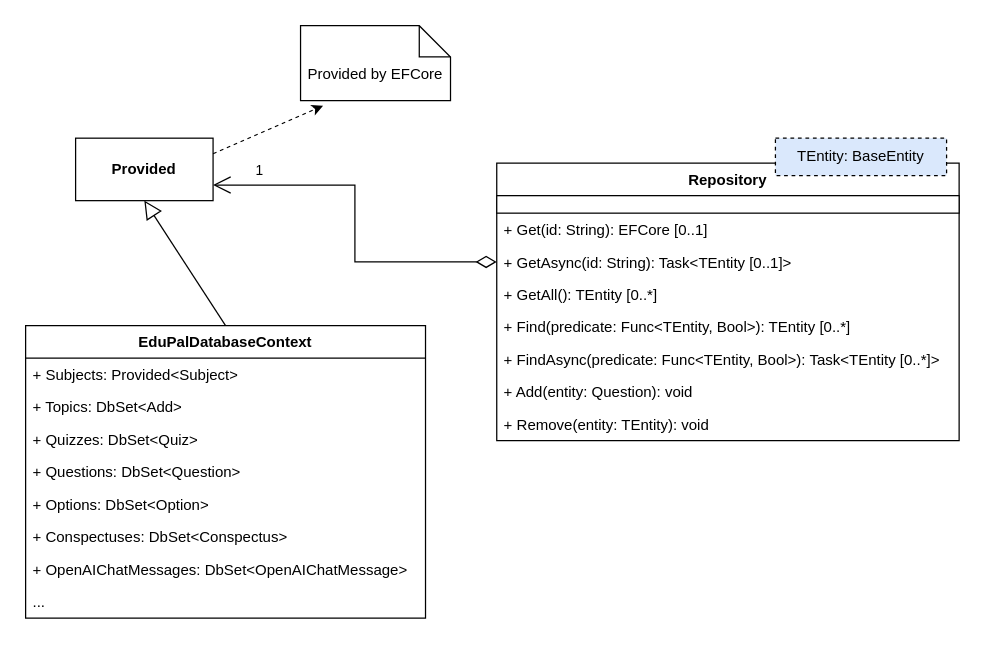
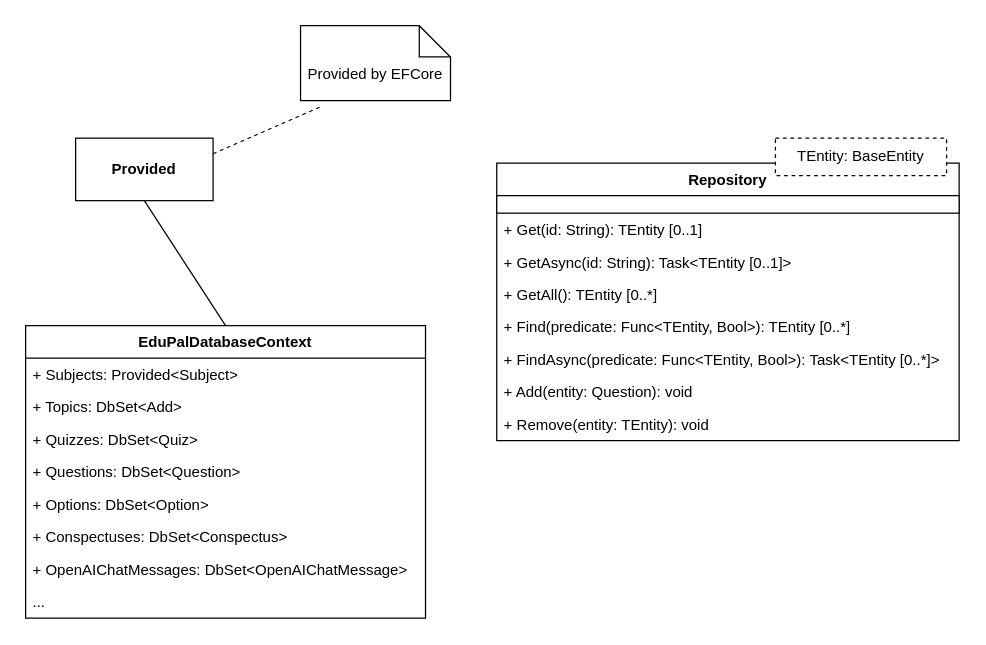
  <mxCell id="0" />
  <mxCell id="1" parent="0" />
  <mxCell id="2" value="&lt;b&gt;Provided&lt;/b&gt;" style="html=1;whiteSpace=wrap;" parent="1" vertex="1"><mxGeometry x="60" y="110" width="110" height="50" as="geometry" /></mxCell>
  <mxCell id="3" value="Provided by EFCore" style="shape=note2;boundedLbl=1;whiteSpace=wrap;html=1;size=25;verticalAlign=top;align=center;" parent="1" vertex="1"><mxGeometry x="240" y="20" width="120" height="60" as="geometry" /></mxCell>
- <mxCell id="4" value="" style="endArrow=classic;dashed=1;html=1;rounded=0;exitX=1;exitY=0.25;exitDx=0;exitDy=0;entryX=0.15;entryY=1.067;entryDx=0;entryDy=0;entryPerimeter=0;" parent="1" source="2" target="3" edge="1"><mxGeometry width="50" height="50" relative="1" as="geometry"><mxPoint x="230" y="160" as="sourcePoint" /><mxPoint x="280" y="110" as="targetPoint" /></mxGeometry></mxCell>
+ <mxCell id="4" value="" style="endArrow=none;dashed=1;html=1;rounded=0;exitX=1;exitY=0.25;exitDx=0;exitDy=0;entryX=0.15;entryY=1.067;entryDx=0;entryDy=0;entryPerimeter=0;" parent="1" source="2" target="3" edge="1"><mxGeometry width="50" height="50" relative="1" as="geometry"><mxPoint x="230" y="160" as="sourcePoint" /><mxPoint x="280" y="110" as="targetPoint" /></mxGeometry></mxCell>
  <mxCell id="5" value="EduPalDatabaseContext" style="swimlane;fontStyle=1;align=center;verticalAlign=top;childLayout=stackLayout;horizontal=1;startSize=26;horizontalStack=0;resizeParent=1;resizeParentMax=0;resizeLast=0;collapsible=1;marginBottom=0;whiteSpace=wrap;html=1;" parent="1" vertex="1"><mxGeometry x="20" y="260" width="320" height="234" as="geometry" /></mxCell>
  <mxCell id="6" value="+ Subjects: Provided&amp;lt;Subject&amp;gt;" style="text;strokeColor=none;fillColor=none;align=left;verticalAlign=top;spacingLeft=4;spacingRight=4;overflow=hidden;rotatable=0;points=[[0,0.5],[1,0.5]];portConstraint=eastwest;whiteSpace=wrap;html=1;" parent="5" vertex="1"><mxGeometry y="26" width="320" height="26" as="geometry" /></mxCell>
  <mxCell id="7" value="+ Topics: DbSet&amp;lt;Add&amp;gt;" style="text;strokeColor=none;fillColor=none;align=left;verticalAlign=top;spacingLeft=4;spacingRight=4;overflow=hidden;rotatable=0;points=[[0,0.5],[1,0.5]];portConstraint=eastwest;whiteSpace=wrap;html=1;" parent="5" vertex="1"><mxGeometry y="52" width="320" height="26" as="geometry" /></mxCell>
  <mxCell id="8" value="+ Quizzes: DbSet&lt;Quiz&gt;" style="text;strokeColor=none;fillColor=none;align=left;verticalAlign=top;spacingLeft=4;spacingRight=4;overflow=hidden;rotatable=0;points=[[0,0.5],[1,0.5]];portConstraint=eastwest;" vertex="1" parent="5"><mxGeometry y="78" width="320" height="26" as="geometry" /></mxCell>
  <mxCell id="9" value="+ Questions: DbSet&lt;Question&gt;" style="text;strokeColor=none;fillColor=none;align=left;verticalAlign=top;spacingLeft=4;spacingRight=4;overflow=hidden;rotatable=0;points=[[0,0.5],[1,0.5]];portConstraint=eastwest;" vertex="1" parent="5"><mxGeometry y="104" width="320" height="26" as="geometry" /></mxCell>
  <mxCell id="10" value="+ Options: DbSet&lt;Option&gt;" style="text;strokeColor=none;fillColor=none;align=left;verticalAlign=top;spacingLeft=4;spacingRight=4;overflow=hidden;rotatable=0;points=[[0,0.5],[1,0.5]];portConstraint=eastwest;" vertex="1" parent="5"><mxGeometry y="130" width="320" height="26" as="geometry" /></mxCell>
  <mxCell id="11" value="+ Conspectuses: DbSet&amp;lt;Conspectus&amp;gt;" style="text;strokeColor=none;fillColor=none;align=left;verticalAlign=top;spacingLeft=4;spacingRight=4;overflow=hidden;rotatable=0;points=[[0,0.5],[1,0.5]];portConstraint=eastwest;whiteSpace=wrap;html=1;" parent="5" vertex="1"><mxGeometry y="156" width="320" height="26" as="geometry" /></mxCell>
  <mxCell id="12" value="+ OpenAIChatMessages: DbSet&amp;lt;OpenAIChatMessage&amp;gt;" style="text;strokeColor=none;fillColor=none;align=left;verticalAlign=top;spacingLeft=4;spacingRight=4;overflow=hidden;rotatable=0;points=[[0,0.5],[1,0.5]];portConstraint=eastwest;whiteSpace=wrap;html=1;" parent="5" vertex="1"><mxGeometry y="182" width="320" height="26" as="geometry" /></mxCell>
  <mxCell id="13" value="..." style="text;strokeColor=none;fillColor=none;align=left;verticalAlign=top;spacingLeft=4;spacingRight=4;overflow=hidden;rotatable=0;points=[[0,0.5],[1,0.5]];portConstraint=eastwest;" vertex="1" parent="5"><mxGeometry y="208" width="320" height="26" as="geometry" /></mxCell>
- <mxCell id="14" value="" style="edgeStyle=none;html=1;endSize=12;endArrow=block;endFill=0;rounded=0;entryX=0.5;entryY=1;entryDx=0;entryDy=0;exitX=0.5;exitY=0;exitDx=0;exitDy=0;" parent="1" source="5" target="2" edge="1"><mxGeometry width="160" relative="1" as="geometry"><mxPoint x="280" y="130" as="sourcePoint" /><mxPoint x="440" y="130" as="targetPoint" /></mxGeometry></mxCell>
+ <mxCell id="14" value="" style="edgeStyle=none;html=1;endSize=12;endArrow=none;endFill=0;rounded=0;entryX=0.5;entryY=1;entryDx=0;entryDy=0;exitX=0.5;exitY=0;exitDx=0;exitDy=0;" parent="1" source="5" target="2" edge="1"><mxGeometry width="160" relative="1" as="geometry"><mxPoint x="280" y="130" as="sourcePoint" /><mxPoint x="440" y="130" as="targetPoint" /></mxGeometry></mxCell>
  <mxCell id="15" value="" style="group" parent="1" vertex="1" connectable="0"><mxGeometry x="397" y="110" width="370" height="176" as="geometry" /></mxCell>
  <mxCell id="16" value="Repository" style="swimlane;fontStyle=1;align=center;verticalAlign=top;childLayout=stackLayout;horizontal=1;startSize=26;horizontalStack=0;resizeParent=1;resizeParentMax=0;resizeLast=0;collapsible=1;marginBottom=0;whiteSpace=wrap;html=1;" parent="15" vertex="1"><mxGeometry y="20" width="370" height="222" as="geometry" /></mxCell>
  <mxCell id="17" value="" style="html=1;whiteSpace=wrap;" parent="16" vertex="1"><mxGeometry y="26" width="370" height="14" as="geometry" /></mxCell>
- <mxCell id="18" value="+ Get(id: String): EFCore [0..1]" style="text;strokeColor=none;fillColor=none;align=left;verticalAlign=top;spacingLeft=4;spacingRight=4;overflow=hidden;rotatable=0;points=[[0,0.5],[1,0.5]];portConstraint=eastwest;whiteSpace=wrap;html=1;" parent="16" vertex="1"><mxGeometry y="40" width="370" height="26" as="geometry" /></mxCell>
+ <mxCell id="18" value="+ Get(id: String): TEntity [0..1]" style="text;strokeColor=none;fillColor=none;align=left;verticalAlign=top;spacingLeft=4;spacingRight=4;overflow=hidden;rotatable=0;points=[[0,0.5],[1,0.5]];portConstraint=eastwest;whiteSpace=wrap;html=1;" parent="16" vertex="1"><mxGeometry y="40" width="370" height="26" as="geometry" /></mxCell>
  <mxCell id="19" value="+ GetAsync(id: String): Task&amp;lt;TEntity [0..1]&amp;gt;" style="text;strokeColor=none;fillColor=none;align=left;verticalAlign=top;spacingLeft=4;spacingRight=4;overflow=hidden;rotatable=0;points=[[0,0.5],[1,0.5]];portConstraint=eastwest;whiteSpace=wrap;html=1;" parent="16" vertex="1"><mxGeometry y="66" width="370" height="26" as="geometry" /></mxCell>
  <mxCell id="20" value="+ GetAll(): TEntity [0..*]" style="text;strokeColor=none;fillColor=none;align=left;verticalAlign=top;spacingLeft=4;spacingRight=4;overflow=hidden;rotatable=0;points=[[0,0.5],[1,0.5]];portConstraint=eastwest;whiteSpace=wrap;html=1;" parent="16" vertex="1"><mxGeometry y="92" width="370" height="26" as="geometry" /></mxCell>
  <mxCell id="21" value="+ Find(predicate: Func&amp;lt;TEntity, Bool&amp;gt;): TEntity [0..*]" style="text;strokeColor=none;fillColor=none;align=left;verticalAlign=top;spacingLeft=4;spacingRight=4;overflow=hidden;rotatable=0;points=[[0,0.5],[1,0.5]];portConstraint=eastwest;whiteSpace=wrap;html=1;" parent="16" vertex="1"><mxGeometry y="118" width="370" height="26" as="geometry" /></mxCell>
  <mxCell id="22" value="+ FindAsync(predicate: Func&amp;lt;TEntity, Bool&amp;gt;): Task&amp;lt;TEntity [0..*]&amp;gt;" style="text;strokeColor=none;fillColor=none;align=left;verticalAlign=top;spacingLeft=4;spacingRight=4;overflow=hidden;rotatable=0;points=[[0,0.5],[1,0.5]];portConstraint=eastwest;whiteSpace=wrap;html=1;" parent="16" vertex="1"><mxGeometry y="144" width="370" height="26" as="geometry" /></mxCell>
  <mxCell id="23" value="+ Add(entity: Question): void" style="text;strokeColor=none;fillColor=none;align=left;verticalAlign=top;spacingLeft=4;spacingRight=4;overflow=hidden;rotatable=0;points=[[0,0.5],[1,0.5]];portConstraint=eastwest;whiteSpace=wrap;html=1;" parent="16" vertex="1"><mxGeometry y="170" width="370" height="26" as="geometry" /></mxCell>
  <mxCell id="24" value="+ Remove(entity: TEntity): void" style="text;strokeColor=none;fillColor=none;align=left;verticalAlign=top;spacingLeft=4;spacingRight=4;overflow=hidden;rotatable=0;points=[[0,0.5],[1,0.5]];portConstraint=eastwest;whiteSpace=wrap;html=1;" parent="16" vertex="1"><mxGeometry y="196" width="370" height="26" as="geometry" /></mxCell>
- <mxCell id="25" value="TEntity: BaseEntity" style="fontStyle=0;dashed=1;html=1;whiteSpace=wrap;fillColor=#dae8fc;" parent="15" vertex="1"><mxGeometry x="222.999" width="136.961" height="30" as="geometry" /></mxCell>
- <mxCell id="26" value="" style="endArrow=open;html=1;endSize=12;startArrow=diamondThin;startSize=14;startFill=0;edgeStyle=orthogonalEdgeStyle;align=left;verticalAlign=bottom;rounded=0;entryX=1;entryY=0.75;entryDx=0;entryDy=0;exitX=0;exitY=0.5;exitDx=0;exitDy=0;" parent="1" source="19" target="2" edge="1"><mxGeometry x="-1" y="3" relative="1" as="geometry"><mxPoint x="246" y="194" as="sourcePoint" /><mxPoint x="406" y="194" as="targetPoint" /><mxPoint as="offset" /></mxGeometry></mxCell>
- <mxCell id="27" value="1" style="edgeLabel;html=1;align=center;verticalAlign=middle;resizable=0;points=[];" parent="26" vertex="1" connectable="0"><mxGeometry x="0.827" relative="1" as="geometry"><mxPoint x="12" y="-12" as="offset" /></mxGeometry></mxCell>
+ <mxCell id="25" value="TEntity: BaseEntity" style="fontStyle=0;dashed=1;html=1;whiteSpace=wrap;" parent="15" vertex="1"><mxGeometry x="222.999" width="136.961" height="30" as="geometry" /></mxCell>
